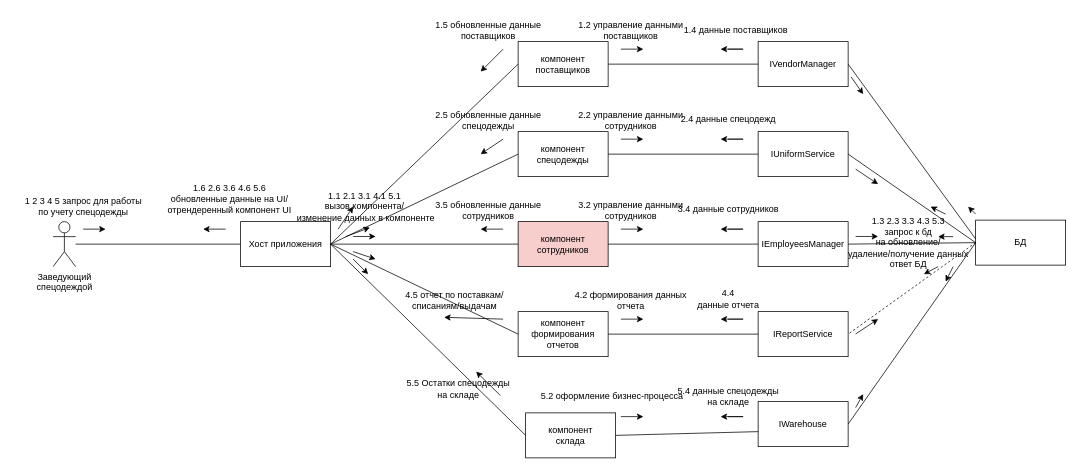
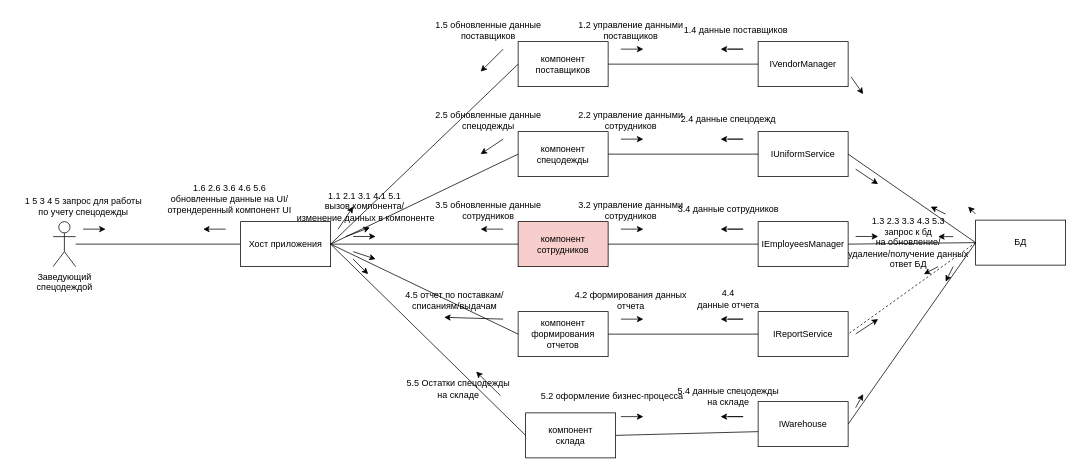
  <mxCell id="0" />
  <mxCell id="1" parent="0" />
  <mxCell id="2" value="Заведующий &lt;br&gt;спецодеждой" style="shape=umlActor;verticalLabelPosition=bottom;verticalAlign=top;html=1;outlineConnect=0;" parent="1" vertex="1"><mxGeometry x="70" y="295" width="30" height="60" as="geometry" /></mxCell>
  <mxCell id="3" value="" style="endArrow=none;html=1;rounded=0;entryX=0;entryY=0.5;entryDx=0;entryDy=0;" parent="1" source="2" target="9" edge="1"><mxGeometry width="50" height="50" relative="1" as="geometry"><mxPoint x="210" y="415" as="sourcePoint" /><mxPoint x="270" y="325" as="targetPoint" /></mxGeometry></mxCell>
  <mxCell id="4" value="IEmployeesManager" style="rounded=0;whiteSpace=wrap;html=1;" parent="1" vertex="1"><mxGeometry x="1010" y="295" width="120" height="60" as="geometry" /></mxCell>
  <mxCell id="5" value="IUniformService" style="rounded=0;whiteSpace=wrap;html=1;" parent="1" vertex="1"><mxGeometry x="1010" y="175" width="120" height="60" as="geometry" /></mxCell>
  <mxCell id="6" value="IReportService" style="rounded=0;whiteSpace=wrap;html=1;" parent="1" vertex="1"><mxGeometry x="1010" y="415" width="120" height="60" as="geometry" /></mxCell>
  <mxCell id="7" value="IWarehouse" style="rounded=0;whiteSpace=wrap;html=1;" parent="1" vertex="1"><mxGeometry x="1010" y="535" width="120" height="60" as="geometry" /></mxCell>
  <mxCell id="8" value="IVendorManager" style="rounded=0;whiteSpace=wrap;html=1;" parent="1" vertex="1"><mxGeometry x="1010" y="55" width="120" height="60" as="geometry" /></mxCell>
  <mxCell id="9" value="Хост приложения" style="rounded=0;whiteSpace=wrap;html=1;" parent="1" vertex="1"><mxGeometry x="320" y="295" width="120" height="60" as="geometry" /></mxCell>
- <mxCell id="10" value="1 2 3 4 5 запрос для работы&lt;br&gt;по учету спецодежды" style="text;html=1;align=center;verticalAlign=middle;resizable=0;points=[];autosize=1;strokeColor=none;fillColor=none;" parent="1" vertex="1"><mxGeometry x="20" y="255" width="180" height="40" as="geometry" /></mxCell>
+ <mxCell id="10" value="1 5 3 4 5 запрос для работы&lt;br&gt;по учету спецодежды" style="text;html=1;align=center;verticalAlign=middle;resizable=0;points=[];autosize=1;strokeColor=none;fillColor=none;" parent="1" vertex="1"><mxGeometry x="20" y="255" width="180" height="40" as="geometry" /></mxCell>
  <mxCell id="11" value="" style="endArrow=classic;html=1;rounded=0;" parent="1" edge="1"><mxGeometry width="50" height="50" relative="1" as="geometry"><mxPoint x="110" y="305" as="sourcePoint" /><mxPoint x="140" y="305" as="targetPoint" /></mxGeometry></mxCell>
  <mxCell id="12" value="" style="endArrow=classic;html=1;rounded=0;" parent="1" edge="1"><mxGeometry width="50" height="50" relative="1" as="geometry"><mxPoint x="300" y="305" as="sourcePoint" /><mxPoint x="270" y="305" as="targetPoint" /></mxGeometry></mxCell>
  <mxCell id="13" value="1.6 2.6 3.6 4.6 5.6&lt;br&gt;обновленные данные на UI/&lt;br&gt;отрендеренный компонент UI" style="text;html=1;align=center;verticalAlign=middle;resizable=0;points=[];autosize=1;strokeColor=none;fillColor=none;" parent="1" vertex="1"><mxGeometry x="210" y="235" width="190" height="60" as="geometry" /></mxCell>
  <mxCell id="14" value="компонент&lt;br&gt;сотрудников" style="rounded=0;whiteSpace=wrap;html=1;fillColor=#f8cecc;" parent="1" vertex="1"><mxGeometry x="690" y="295" width="120" height="60" as="geometry" /></mxCell>
  <mxCell id="15" value="" style="endArrow=none;html=1;rounded=0;entryX=0;entryY=0.5;entryDx=0;entryDy=0;exitX=1;exitY=0.5;exitDx=0;exitDy=0;" parent="1" source="9" target="14" edge="1"><mxGeometry width="50" height="50" relative="1" as="geometry"><mxPoint x="140" y="335" as="sourcePoint" /><mxPoint x="330" y="335" as="targetPoint" /></mxGeometry></mxCell>
  <mxCell id="16" value="" style="endArrow=classic;html=1;rounded=0;entryX=0.429;entryY=0.5;entryDx=0;entryDy=0;entryPerimeter=0;" parent="1" target="18" edge="1"><mxGeometry width="50" height="50" relative="1" as="geometry"><mxPoint x="450" y="305" as="sourcePoint" /><mxPoint x="480" y="305" as="targetPoint" /></mxGeometry></mxCell>
  <mxCell id="17" value="" style="endArrow=classic;html=1;rounded=0;" parent="1" edge="1"><mxGeometry width="50" height="50" relative="1" as="geometry"><mxPoint x="670" y="305" as="sourcePoint" /><mxPoint x="640" y="305" as="targetPoint" /></mxGeometry></mxCell>
  <mxCell id="18" value="1.1 2.1 3.1 4.1 5.1&lt;br&gt;вызов компонента/&lt;br&gt;&amp;nbsp;изменение данных в компоненте" style="text;html=1;align=center;verticalAlign=middle;resizable=0;points=[];autosize=1;strokeColor=none;fillColor=none;" parent="1" vertex="1"><mxGeometry x="380" y="245" width="210" height="60" as="geometry" /></mxCell>
  <mxCell id="19" value="3.5 обновленные данные&lt;br&gt;сотрудников" style="text;html=1;align=center;verticalAlign=middle;resizable=0;points=[];autosize=1;strokeColor=none;fillColor=none;" parent="1" vertex="1"><mxGeometry x="570" y="260" width="160" height="40" as="geometry" /></mxCell>
  <mxCell id="20" value="" style="endArrow=none;html=1;rounded=0;entryX=1;entryY=0.5;entryDx=0;entryDy=0;exitX=0;exitY=0.5;exitDx=0;exitDy=0;" parent="1" source="4" target="14" edge="1"><mxGeometry width="50" height="50" relative="1" as="geometry"><mxPoint x="450" y="335" as="sourcePoint" /><mxPoint x="700" y="335" as="targetPoint" /></mxGeometry></mxCell>
  <mxCell id="21" value="" style="endArrow=classic;html=1;rounded=0;" parent="1" edge="1"><mxGeometry width="50" height="50" relative="1" as="geometry"><mxPoint x="827" y="305" as="sourcePoint" /><mxPoint x="857" y="305" as="targetPoint" /></mxGeometry></mxCell>
  <mxCell id="22" value="3.2 управление данными&lt;br&gt;сотрудников" style="text;html=1;align=center;verticalAlign=middle;resizable=0;points=[];autosize=1;strokeColor=none;fillColor=none;" parent="1" vertex="1"><mxGeometry x="760" y="260" width="160" height="40" as="geometry" /></mxCell>
  <mxCell id="23" value="" style="endArrow=classic;html=1;rounded=0;" parent="1" edge="1"><mxGeometry width="50" height="50" relative="1" as="geometry"><mxPoint x="970" y="305" as="sourcePoint" /><mxPoint x="960" y="305" as="targetPoint" /><Array as="points"><mxPoint x="990" y="305" /></Array></mxGeometry></mxCell>
  <mxCell id="24" value="3.4 данные сотрудников" style="text;html=1;align=center;verticalAlign=middle;resizable=0;points=[];autosize=1;strokeColor=none;fillColor=none;" parent="1" vertex="1"><mxGeometry x="890" y="263" width="160" height="30" as="geometry" /></mxCell>
  <mxCell id="25" value="БД" style="rounded=0;whiteSpace=wrap;html=1;" parent="1" vertex="1"><mxGeometry x="1300" y="293" width="120" height="60" as="geometry" /></mxCell>
- <mxCell id="26" value="" style="endArrow=none;html=1;rounded=0;entryX=1;entryY=0.5;entryDx=0;entryDy=0;exitX=0;exitY=0.417;exitDx=0;exitDy=0;exitPerimeter=0;" parent="1" source="25" target="8" edge="1"><mxGeometry width="50" height="50" relative="1" as="geometry"><mxPoint x="1300" y="274.58" as="sourcePoint" /><mxPoint x="1100" y="274.58" as="targetPoint" /></mxGeometry></mxCell>
  <mxCell id="27" value="" style="endArrow=none;html=1;rounded=0;entryX=1;entryY=0.5;entryDx=0;entryDy=0;exitX=0;exitY=0.5;exitDx=0;exitDy=0;" parent="1" source="25" target="5" edge="1"><mxGeometry width="50" height="50" relative="1" as="geometry"><mxPoint x="1030" y="345" as="sourcePoint" /><mxPoint x="830" y="345" as="targetPoint" /></mxGeometry></mxCell>
  <mxCell id="28" value="" style="endArrow=none;html=1;rounded=0;entryX=1;entryY=0.5;entryDx=0;entryDy=0;exitX=0;exitY=0.5;exitDx=0;exitDy=0;" parent="1" source="25" target="4" edge="1"><mxGeometry width="50" height="50" relative="1" as="geometry"><mxPoint x="1280" y="333" as="sourcePoint" /><mxPoint x="1140" y="215" as="targetPoint" /></mxGeometry></mxCell>
  <mxCell id="29" value="" style="endArrow=none;html=1;rounded=0;entryX=1;entryY=0.5;entryDx=0;entryDy=0;exitX=0;exitY=0.5;exitDx=0;exitDy=0;" parent="1" source="25" target="7" edge="1"><mxGeometry width="50" height="50" relative="1" as="geometry"><mxPoint x="1280" y="333" as="sourcePoint" /><mxPoint x="1140" y="335" as="targetPoint" /></mxGeometry></mxCell>
  <mxCell id="30" value="" style="endArrow=none;html=1;rounded=0;entryX=1;entryY=0.5;entryDx=0;entryDy=0;exitX=0;exitY=0.5;exitDx=0;exitDy=0;dashed=1;" parent="1" source="25" target="6" edge="1"><mxGeometry width="50" height="50" relative="1" as="geometry"><mxPoint x="1290" y="343" as="sourcePoint" /><mxPoint x="1150" y="345" as="targetPoint" /></mxGeometry></mxCell>
  <mxCell id="31" value="1.3 2.3 3.3 4.3 5.3&lt;br&gt;запрос к бд&lt;br&gt;на обновление/&lt;br&gt;удаление/получение данных&lt;br&gt;ответ БД" style="text;html=1;align=center;verticalAlign=middle;resizable=0;points=[];autosize=1;strokeColor=none;fillColor=none;" parent="1" vertex="1"><mxGeometry x="1120" y="278" width="180" height="90" as="geometry" /></mxCell>
  <mxCell id="32" value="компонент&lt;br&gt;формирования отчетов" style="rounded=0;whiteSpace=wrap;html=1;" parent="1" vertex="1"><mxGeometry x="690" y="415" width="120" height="60" as="geometry" /></mxCell>
  <mxCell id="33" value="" style="endArrow=none;html=1;rounded=0;entryX=0;entryY=0.5;entryDx=0;entryDy=0;exitX=1;exitY=0.5;exitDx=0;exitDy=0;" parent="1" source="9" target="32" edge="1"><mxGeometry width="50" height="50" relative="1" as="geometry"><mxPoint x="440" y="445" as="sourcePoint" /><mxPoint x="330" y="455" as="targetPoint" /></mxGeometry></mxCell>
  <mxCell id="34" value="" style="endArrow=classic;html=1;rounded=0;entryX=0.409;entryY=1.065;entryDx=0;entryDy=0;entryPerimeter=0;" parent="1" target="35" edge="1"><mxGeometry width="50" height="50" relative="1" as="geometry"><mxPoint x="670" y="425" as="sourcePoint" /><mxPoint x="640" y="425" as="targetPoint" /></mxGeometry></mxCell>
  <mxCell id="35" value="4.5 отчет по поставкам/&lt;br&gt;списаниям/выдачам" style="text;html=1;align=center;verticalAlign=middle;resizable=0;points=[];autosize=1;strokeColor=none;fillColor=none;" parent="1" vertex="1"><mxGeometry x="530" y="380" width="150" height="40" as="geometry" /></mxCell>
  <mxCell id="36" value="" style="endArrow=none;html=1;rounded=0;entryX=1;entryY=0.5;entryDx=0;entryDy=0;exitX=0;exitY=0.5;exitDx=0;exitDy=0;" parent="1" target="32" edge="1"><mxGeometry width="50" height="50" relative="1" as="geometry"><mxPoint x="1010" y="445" as="sourcePoint" /><mxPoint x="700" y="455" as="targetPoint" /></mxGeometry></mxCell>
  <mxCell id="37" value="" style="endArrow=classic;html=1;rounded=0;" parent="1" edge="1"><mxGeometry width="50" height="50" relative="1" as="geometry"><mxPoint x="827" y="425" as="sourcePoint" /><mxPoint x="857" y="425" as="targetPoint" /></mxGeometry></mxCell>
  <mxCell id="38" value="4.2 формирования данных &lt;br&gt;отчета" style="text;html=1;align=center;verticalAlign=middle;resizable=0;points=[];autosize=1;strokeColor=none;fillColor=none;" parent="1" vertex="1"><mxGeometry x="755" y="380" width="170" height="40" as="geometry" /></mxCell>
  <mxCell id="39" value="" style="endArrow=classic;html=1;rounded=0;" parent="1" edge="1"><mxGeometry width="50" height="50" relative="1" as="geometry"><mxPoint x="970" y="425" as="sourcePoint" /><mxPoint x="960" y="425" as="targetPoint" /><Array as="points"><mxPoint x="990" y="425" /></Array></mxGeometry></mxCell>
  <mxCell id="40" value="4.4 &lt;br&gt;данные отчета" style="text;html=1;align=center;verticalAlign=middle;resizable=0;points=[];autosize=1;strokeColor=none;fillColor=none;" parent="1" vertex="1"><mxGeometry x="915" y="378" width="110" height="40" as="geometry" /></mxCell>
  <mxCell id="41" value="компонент&lt;br&gt;спецодежды" style="rounded=0;whiteSpace=wrap;html=1;" parent="1" vertex="1"><mxGeometry x="690" y="175" width="120" height="60" as="geometry" /></mxCell>
  <mxCell id="42" value="" style="endArrow=none;html=1;rounded=0;entryX=0;entryY=0.5;entryDx=0;entryDy=0;" parent="1" target="41" edge="1"><mxGeometry width="50" height="50" relative="1" as="geometry"><mxPoint x="440" y="325" as="sourcePoint" /><mxPoint x="330" y="215" as="targetPoint" /></mxGeometry></mxCell>
  <mxCell id="43" value="" style="endArrow=classic;html=1;rounded=0;" parent="1" edge="1"><mxGeometry width="50" height="50" relative="1" as="geometry"><mxPoint x="670" y="185" as="sourcePoint" /><mxPoint x="640" y="205" as="targetPoint" /></mxGeometry></mxCell>
  <mxCell id="44" value="2.5 обновленные данные&lt;br&gt;спецодежды" style="text;html=1;align=center;verticalAlign=middle;resizable=0;points=[];autosize=1;strokeColor=none;fillColor=none;" parent="1" vertex="1"><mxGeometry x="570" y="140" width="160" height="40" as="geometry" /></mxCell>
  <mxCell id="45" value="" style="endArrow=none;html=1;rounded=0;entryX=1;entryY=0.5;entryDx=0;entryDy=0;exitX=0;exitY=0.5;exitDx=0;exitDy=0;" parent="1" target="41" edge="1"><mxGeometry width="50" height="50" relative="1" as="geometry"><mxPoint x="1010" y="205" as="sourcePoint" /><mxPoint x="700" y="215" as="targetPoint" /></mxGeometry></mxCell>
  <mxCell id="46" value="" style="endArrow=classic;html=1;rounded=0;" parent="1" edge="1"><mxGeometry width="50" height="50" relative="1" as="geometry"><mxPoint x="827" y="185" as="sourcePoint" /><mxPoint x="857" y="185" as="targetPoint" /></mxGeometry></mxCell>
  <mxCell id="47" value="2.2 управление данными&lt;br&gt;сотрудников" style="text;html=1;align=center;verticalAlign=middle;resizable=0;points=[];autosize=1;strokeColor=none;fillColor=none;" parent="1" vertex="1"><mxGeometry x="760" y="140" width="160" height="40" as="geometry" /></mxCell>
  <mxCell id="48" value="" style="endArrow=classic;html=1;rounded=0;" parent="1" edge="1"><mxGeometry width="50" height="50" relative="1" as="geometry"><mxPoint x="970" y="185" as="sourcePoint" /><mxPoint x="960" y="185" as="targetPoint" /><Array as="points"><mxPoint x="990" y="185" /></Array></mxGeometry></mxCell>
  <mxCell id="49" value="2.4 данные спецодежд" style="text;html=1;align=center;verticalAlign=middle;resizable=0;points=[];autosize=1;strokeColor=none;fillColor=none;" parent="1" vertex="1"><mxGeometry x="895" y="143" width="150" height="30" as="geometry" /></mxCell>
  <mxCell id="50" value="компонент&lt;br&gt;поставщиков" style="rounded=0;whiteSpace=wrap;html=1;" parent="1" vertex="1"><mxGeometry x="690" y="55" width="120" height="60" as="geometry" /></mxCell>
  <mxCell id="51" value="" style="endArrow=none;html=1;rounded=0;entryX=0;entryY=0.5;entryDx=0;entryDy=0;exitX=1;exitY=0.5;exitDx=0;exitDy=0;" parent="1" source="9" target="50" edge="1"><mxGeometry width="50" height="50" relative="1" as="geometry"><mxPoint x="440" y="85" as="sourcePoint" /><mxPoint x="330" y="95" as="targetPoint" /></mxGeometry></mxCell>
  <mxCell id="52" value="" style="endArrow=classic;html=1;rounded=0;" parent="1" edge="1"><mxGeometry width="50" height="50" relative="1" as="geometry"><mxPoint x="670" y="65" as="sourcePoint" /><mxPoint x="640" y="95" as="targetPoint" /></mxGeometry></mxCell>
  <mxCell id="53" value="1.5 обновленные данные&lt;br&gt;поставщиков" style="text;html=1;align=center;verticalAlign=middle;resizable=0;points=[];autosize=1;strokeColor=none;fillColor=none;" parent="1" vertex="1"><mxGeometry x="570" y="20" width="160" height="40" as="geometry" /></mxCell>
  <mxCell id="54" value="" style="endArrow=none;html=1;rounded=0;entryX=1;entryY=0.5;entryDx=0;entryDy=0;exitX=0;exitY=0.5;exitDx=0;exitDy=0;" parent="1" target="50" edge="1"><mxGeometry width="50" height="50" relative="1" as="geometry"><mxPoint x="1010" y="85" as="sourcePoint" /><mxPoint x="700" y="95" as="targetPoint" /></mxGeometry></mxCell>
  <mxCell id="55" value="" style="endArrow=classic;html=1;rounded=0;" parent="1" edge="1"><mxGeometry width="50" height="50" relative="1" as="geometry"><mxPoint x="827" y="65" as="sourcePoint" /><mxPoint x="857" y="65" as="targetPoint" /></mxGeometry></mxCell>
  <mxCell id="56" value="1.2 управление данными&lt;br&gt;поставщиков" style="text;html=1;align=center;verticalAlign=middle;resizable=0;points=[];autosize=1;strokeColor=none;fillColor=none;" parent="1" vertex="1"><mxGeometry x="760" y="20" width="160" height="40" as="geometry" /></mxCell>
  <mxCell id="57" value="" style="endArrow=classic;html=1;rounded=0;" parent="1" edge="1"><mxGeometry width="50" height="50" relative="1" as="geometry"><mxPoint x="970" y="65" as="sourcePoint" /><mxPoint x="960" y="65" as="targetPoint" /><Array as="points"><mxPoint x="990" y="65" /></Array></mxGeometry></mxCell>
  <mxCell id="58" value="1.4 данные поставщиков" style="text;html=1;align=center;verticalAlign=middle;resizable=0;points=[];autosize=1;strokeColor=none;fillColor=none;" parent="1" vertex="1"><mxGeometry x="900" y="25" width="160" height="30" as="geometry" /></mxCell>
  <mxCell id="59" value="компонент&lt;br&gt;склада" style="rounded=0;whiteSpace=wrap;html=1;" parent="1" vertex="1"><mxGeometry x="700" y="550" width="120" height="60" as="geometry" /></mxCell>
  <mxCell id="60" value="" style="endArrow=none;html=1;rounded=0;entryX=0;entryY=0.5;entryDx=0;entryDy=0;exitX=1;exitY=0.5;exitDx=0;exitDy=0;" parent="1" source="9" target="59" edge="1"><mxGeometry width="50" height="50" relative="1" as="geometry"><mxPoint x="440" y="575" as="sourcePoint" /><mxPoint x="330" y="585" as="targetPoint" /></mxGeometry></mxCell>
  <mxCell id="61" value="" style="endArrow=none;html=1;rounded=0;entryX=1;entryY=0.5;entryDx=0;entryDy=0;exitX=0;exitY=0.5;exitDx=0;exitDy=0;" parent="1" target="59" edge="1"><mxGeometry width="50" height="50" relative="1" as="geometry"><mxPoint x="1010" y="575" as="sourcePoint" /><mxPoint x="700" y="585" as="targetPoint" /></mxGeometry></mxCell>
  <mxCell id="62" value="" style="endArrow=classic;html=1;rounded=0;" parent="1" edge="1"><mxGeometry width="50" height="50" relative="1" as="geometry"><mxPoint x="827" y="555" as="sourcePoint" /><mxPoint x="857" y="555" as="targetPoint" /></mxGeometry></mxCell>
  <mxCell id="63" value="5.2 оформление бизнес-процесса" style="text;html=1;align=center;verticalAlign=middle;resizable=0;points=[];autosize=1;strokeColor=none;fillColor=none;" parent="1" vertex="1"><mxGeometry x="710" y="513" width="210" height="30" as="geometry" /></mxCell>
  <mxCell id="64" value="" style="endArrow=classic;html=1;rounded=0;" parent="1" edge="1"><mxGeometry width="50" height="50" relative="1" as="geometry"><mxPoint x="970" y="555" as="sourcePoint" /><mxPoint x="960" y="555" as="targetPoint" /><Array as="points"><mxPoint x="990" y="555" /></Array></mxGeometry></mxCell>
  <mxCell id="65" value="5.4 данные спецодежды&lt;br&gt;на складе" style="text;html=1;align=center;verticalAlign=middle;resizable=0;points=[];autosize=1;strokeColor=none;fillColor=none;" parent="1" vertex="1"><mxGeometry x="890" y="508" width="160" height="40" as="geometry" /></mxCell>
  <mxCell id="66" value="" style="endArrow=classic;html=1;rounded=0;" parent="1" edge="1"><mxGeometry width="50" height="50" relative="1" as="geometry"><mxPoint x="666.5" y="527" as="sourcePoint" /><mxPoint x="634" y="495" as="targetPoint" /></mxGeometry></mxCell>
  <mxCell id="67" value="5.5 Остатки спецодежды&lt;br&gt;на складе" style="text;html=1;align=center;verticalAlign=middle;resizable=0;points=[];autosize=1;strokeColor=none;fillColor=none;" parent="1" vertex="1"><mxGeometry x="530" y="498" width="160" height="40" as="geometry" /></mxCell>
  <mxCell id="68" value="" style="endArrow=classic;html=1;rounded=0;entryX=0.535;entryY=0.965;entryDx=0;entryDy=0;entryPerimeter=0;" parent="1" target="18" edge="1"><mxGeometry width="50" height="50" relative="1" as="geometry"><mxPoint x="460" y="315" as="sourcePoint" /><mxPoint x="480" y="285" as="targetPoint" /></mxGeometry></mxCell>
  <mxCell id="69" value="" style="endArrow=classic;html=1;rounded=0;" parent="1" edge="1"><mxGeometry width="50" height="50" relative="1" as="geometry"><mxPoint x="470" y="314.8" as="sourcePoint" /><mxPoint x="500" y="314.8" as="targetPoint" /></mxGeometry></mxCell>
  <mxCell id="70" value="" style="endArrow=classic;html=1;rounded=0;" parent="1" edge="1"><mxGeometry width="50" height="50" relative="1" as="geometry"><mxPoint x="470" y="335" as="sourcePoint" /><mxPoint x="500" y="345" as="targetPoint" /></mxGeometry></mxCell>
  <mxCell id="71" value="" style="endArrow=classic;html=1;rounded=0;" parent="1" edge="1"><mxGeometry width="50" height="50" relative="1" as="geometry"><mxPoint x="470" y="345" as="sourcePoint" /><mxPoint x="490" y="365" as="targetPoint" /></mxGeometry></mxCell>
  <mxCell id="72" value="" style="endArrow=classic;html=1;rounded=0;" parent="1" edge="1"><mxGeometry width="50" height="50" relative="1" as="geometry"><mxPoint x="1140" y="314.8" as="sourcePoint" /><mxPoint x="1170" y="314.8" as="targetPoint" /></mxGeometry></mxCell>
  <mxCell id="73" value="" style="endArrow=classic;html=1;rounded=0;" parent="1" edge="1"><mxGeometry width="50" height="50" relative="1" as="geometry"><mxPoint x="1140" y="543" as="sourcePoint" /><mxPoint x="1150" y="525" as="targetPoint" /></mxGeometry></mxCell>
  <mxCell id="74" value="" style="endArrow=classic;html=1;rounded=0;" parent="1" edge="1"><mxGeometry width="50" height="50" relative="1" as="geometry"><mxPoint x="1140" y="444.8" as="sourcePoint" /><mxPoint x="1170" y="425" as="targetPoint" /></mxGeometry></mxCell>
  <mxCell id="75" value="" style="endArrow=classic;html=1;rounded=0;" parent="1" edge="1"><mxGeometry width="50" height="50" relative="1" as="geometry"><mxPoint x="1140" y="225" as="sourcePoint" /><mxPoint x="1170" y="245" as="targetPoint" /></mxGeometry></mxCell>
  <mxCell id="76" value="" style="endArrow=classic;html=1;rounded=0;exitX=1.033;exitY=0.783;exitDx=0;exitDy=0;exitPerimeter=0;" parent="1" source="8" edge="1"><mxGeometry width="50" height="50" relative="1" as="geometry"><mxPoint x="1150" y="274.8" as="sourcePoint" /><mxPoint x="1150" y="125" as="targetPoint" /></mxGeometry></mxCell>
  <mxCell id="77" value="" style="endArrow=classic;html=1;rounded=0;" parent="1" edge="1"><mxGeometry width="50" height="50" relative="1" as="geometry"><mxPoint x="1270" y="355" as="sourcePoint" /><mxPoint x="1260" y="375" as="targetPoint" /></mxGeometry></mxCell>
  <mxCell id="78" value="" style="endArrow=classic;html=1;rounded=0;" parent="1" edge="1"><mxGeometry width="50" height="50" relative="1" as="geometry"><mxPoint x="1250" y="355" as="sourcePoint" /><mxPoint x="1231" y="365" as="targetPoint" /></mxGeometry></mxCell>
  <mxCell id="79" value="" style="endArrow=classic;html=1;rounded=0;" parent="1" edge="1"><mxGeometry width="50" height="50" relative="1" as="geometry"><mxPoint x="1300" y="285" as="sourcePoint" /><mxPoint x="1290" y="275" as="targetPoint" /></mxGeometry></mxCell>
  <mxCell id="80" value="" style="endArrow=classic;html=1;rounded=0;" parent="1" edge="1"><mxGeometry width="50" height="50" relative="1" as="geometry"><mxPoint x="1260" y="285" as="sourcePoint" /><mxPoint x="1240" y="275" as="targetPoint" /></mxGeometry></mxCell>
  <mxCell id="81" value="" style="endArrow=classic;html=1;rounded=0;" parent="1" edge="1"><mxGeometry width="50" height="50" relative="1" as="geometry"><mxPoint x="1270" y="315" as="sourcePoint" /><mxPoint x="1250" y="315" as="targetPoint" /></mxGeometry></mxCell>
